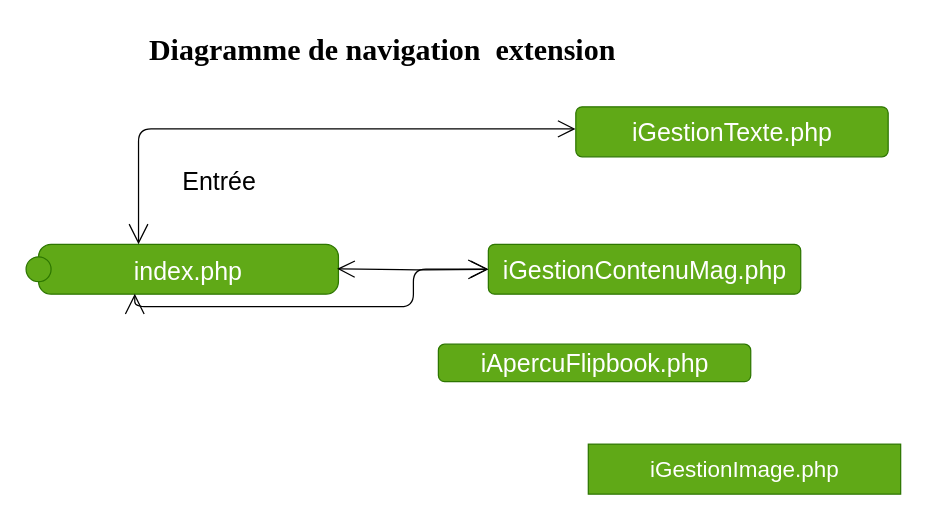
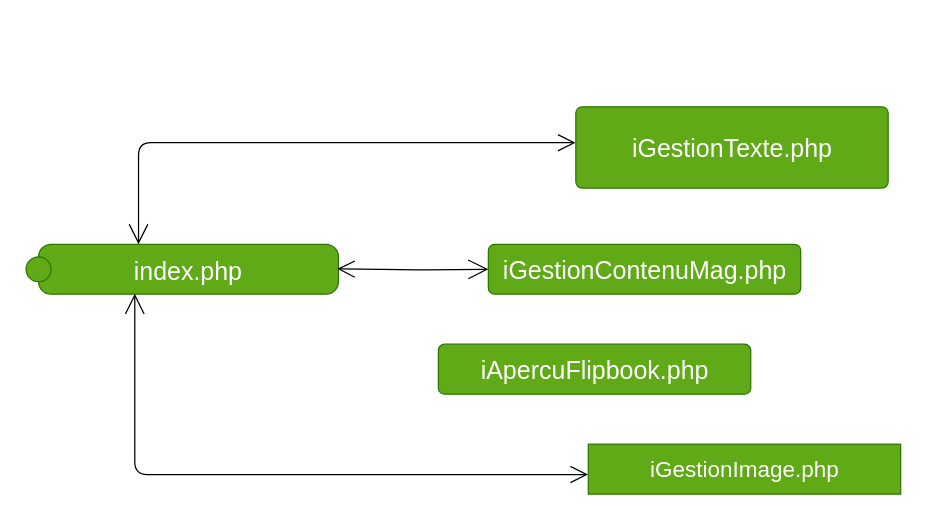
  <mxCell id="0" />
  <mxCell id="1" parent="0" />
- <mxCell id="2" value="&lt;font data-font-src=&quot;https://fonts.googleapis.com/css?family=Novablog&quot;&gt;Diagramme de navigation&amp;nbsp; extension&lt;/font&gt;" style="text;html=1;align=center;verticalAlign=middle;resizable=0;points=[];autosize=1;strokeColor=none;fontSize=24;fontFamily=Lucida Console;fontStyle=1" parent="1" vertex="1"><mxGeometry x="110" y="20" width="390" height="40" as="geometry" /></mxCell>
  <mxCell id="3" value="index.php" style="shape=umlState;rounded=1;verticalAlign=middle;align=center;absoluteArcSize=1;arcSize=10;umlStateConnection=connPointRefEntry;boundedLbl=1;fontFamily=Helvetica;fontSize=20;strokeColor=#2D7600;fillColor=#60a917;fontColor=#ffffff;" parent="1" vertex="1"><mxGeometry x="20" y="195" width="250" height="40" as="geometry" /></mxCell>
- <mxCell id="4" value="Entrée&#10;" style="text;verticalAlign=middle;align=center;fontFamily=Helvetica;fontSize=20;" parent="1" vertex="1"><mxGeometry x="150" y="145" width="50" height="20" as="geometry" /></mxCell>
  <mxCell id="5" value="&lt;font style=&quot;font-size: 18px&quot;&gt;iGestionImage.php&lt;/font&gt;" style="html=1;align=center;verticalAlign=middle;absoluteArcSize=1;arcSize=10;dashed=0;fontFamily=Helvetica;fontSize=20;strokeColor=#2D7600;fillColor=#60a917;fontColor=#ffffff;rounded=0;" parent="1" vertex="1"><mxGeometry x="470" y="355" width="250" height="40" as="geometry" /></mxCell>
  <mxCell id="6" value="" style="endArrow=open;html=1;endSize=12;startArrow=open;startSize=14;startFill=0;edgeStyle=orthogonalEdgeStyle;align=center;verticalAlign=bottom;endFill=0;fontSize=15;exitX=0.36;exitY=0;exitDx=0;exitDy=0;exitPerimeter=0;entryX=-0.001;entryY=0.442;entryDx=0;entryDy=0;entryPerimeter=0;" parent="1" source="3" target="8" edge="1"><mxGeometry x="0.25" y="10" relative="1" as="geometry"><mxPoint x="110" y="95" as="sourcePoint" /><mxPoint x="420" y="115" as="targetPoint" /><mxPoint as="offset" /></mxGeometry></mxCell>
- <mxCell id="7" value="" style="endArrow=open;html=1;endSize=12;startArrow=open;startSize=14;startFill=0;edgeStyle=orthogonalEdgeStyle;align=center;verticalAlign=bottom;endFill=0;fontSize=15;exitX=0.348;exitY=0.992;exitDx=0;exitDy=0;exitPerimeter=0;" parent="1" source="3" target="9" edge="1"><mxGeometry x="0.25" y="10" relative="1" as="geometry"><mxPoint x="190" y="345" as="sourcePoint" /><mxPoint x="243" y="265" as="targetPoint" /><mxPoint as="offset" /></mxGeometry></mxCell>
- <mxCell id="8" value="iGestionTexte.php" style="html=1;align=center;verticalAlign=middle;rounded=1;absoluteArcSize=1;arcSize=10;dashed=0;fontFamily=Helvetica;fontSize=20;strokeColor=#2D7600;fillColor=#60a917;fontColor=#ffffff;" parent="1" vertex="1"><mxGeometry x="460" y="85" width="250" height="40" as="geometry" /></mxCell>
+ <mxCell id="7" value="" style="endArrow=open;html=1;endSize=12;startArrow=open;startSize=14;startFill=0;edgeStyle=orthogonalEdgeStyle;align=center;verticalAlign=bottom;endFill=0;fontSize=15;entryX=-0.001;entryY=0.608;entryDx=0;entryDy=0;entryPerimeter=0;exitX=0.348;exitY=0.992;exitDx=0;exitDy=0;exitPerimeter=0;" parent="1" source="3" target="5" edge="1"><mxGeometry x="0.25" y="10" relative="1" as="geometry"><mxPoint x="190" y="345" as="sourcePoint" /><mxPoint x="243" y="265" as="targetPoint" /><mxPoint as="offset" /></mxGeometry></mxCell>
+ <mxCell id="8" value="iGestionTexte.php" style="html=1;align=center;verticalAlign=middle;rounded=1;absoluteArcSize=1;arcSize=10;dashed=0;fontFamily=Helvetica;fontSize=20;strokeColor=#2D7600;fillColor=#60a917;fontColor=#ffffff;" parent="1" vertex="1"><mxGeometry x="460" y="85" width="250" height="65" as="geometry" /></mxCell>
  <mxCell id="9" value="iGestionContenuMag.php" style="html=1;align=center;verticalAlign=middle;rounded=1;absoluteArcSize=1;arcSize=10;dashed=0;fontFamily=Helvetica;fontSize=20;strokeColor=#2D7600;fillColor=#60a917;fontColor=#ffffff;" parent="1" vertex="1"><mxGeometry x="390" y="195" width="250" height="40" as="geometry" /></mxCell>
  <mxCell id="10" value="" style="endArrow=open;html=1;endSize=12;startArrow=open;startSize=14;startFill=0;edgeStyle=orthogonalEdgeStyle;align=center;verticalAlign=bottom;endFill=0;fontSize=15;entryX=0.996;entryY=0.492;entryDx=0;entryDy=0;entryPerimeter=0;" parent="1" target="3" edge="1"><mxGeometry x="0.25" y="10" relative="1" as="geometry"><mxPoint x="390" y="215" as="sourcePoint" /><mxPoint x="502.95" y="220.52" as="targetPoint" /><mxPoint as="offset" /></mxGeometry></mxCell>
- <mxCell id="11" value="iApercuFlipbook.php" style="html=1;align=center;verticalAlign=middle;rounded=1;absoluteArcSize=1;arcSize=10;dashed=0;fontFamily=Helvetica;fontSize=20;strokeColor=#2D7600;fillColor=#60a917;fontColor=#ffffff;" parent="1" vertex="1"><mxGeometry x="350" y="275" width="250" height="30" as="geometry" /></mxCell>
+ <mxCell id="11" value="iApercuFlipbook.php" style="html=1;align=center;verticalAlign=middle;rounded=1;absoluteArcSize=1;arcSize=10;dashed=0;fontFamily=Helvetica;fontSize=20;strokeColor=#2D7600;fillColor=#60a917;fontColor=#ffffff;" parent="1" vertex="1"><mxGeometry x="350" y="275" width="250" height="40" as="geometry" /></mxCell>
